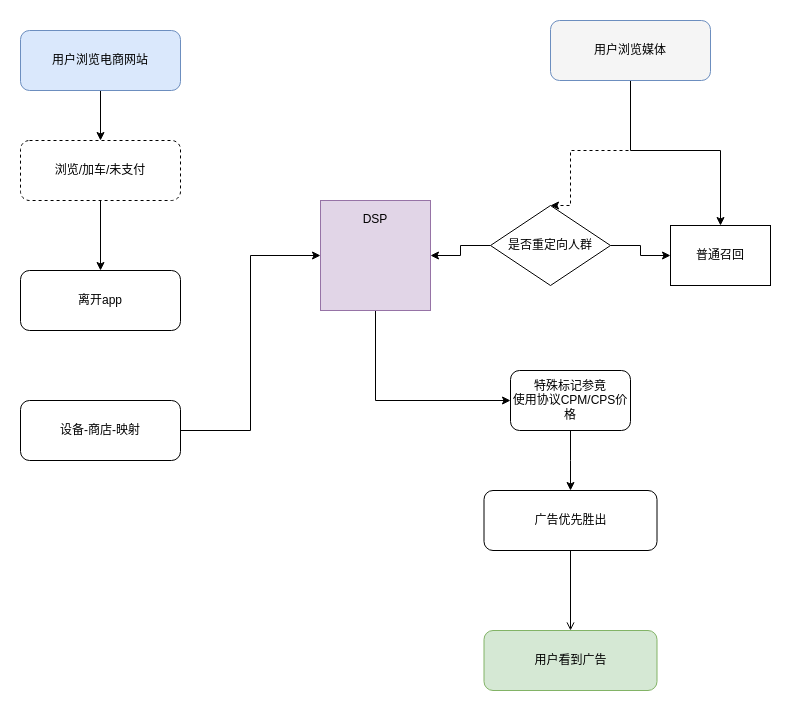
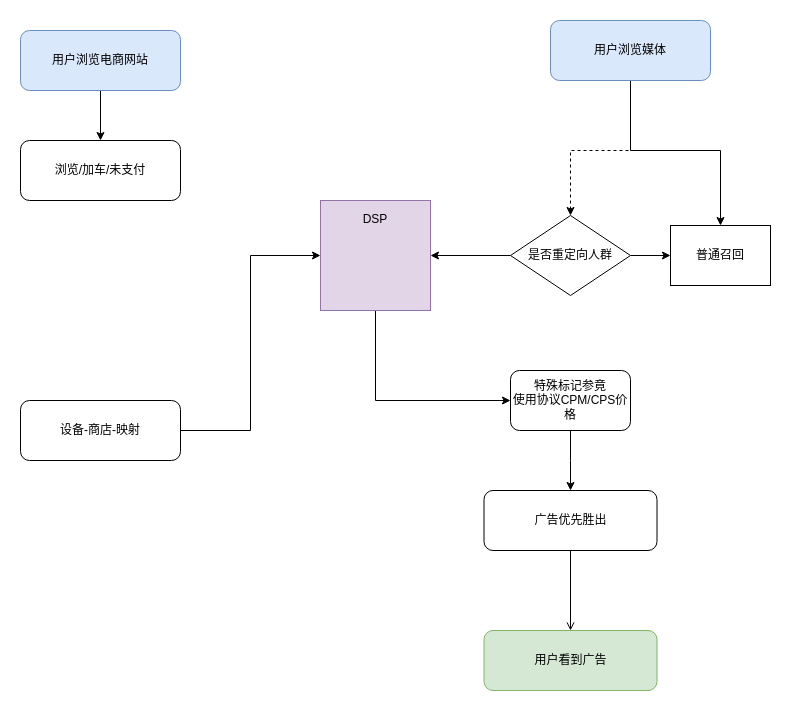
  <mxCell id="0" />
  <mxCell id="1" parent="0" />
- <mxCell id="2" value="" style="edgeStyle=orthogonalEdgeStyle;rounded=0;orthogonalLoop=1;jettySize=auto;html=1;" edge="1" parent="1" source="3" target="4"><mxGeometry relative="1" as="geometry" /></mxCell>
- <mxCell id="3" value="浏览/加车/未支付" style="rounded=1;whiteSpace=wrap;html=1;dashed=1;" vertex="1" parent="1"><mxGeometry x="20" y="140" width="160" height="60" as="geometry" /></mxCell>
- <mxCell id="4" value="离开app" style="rounded=1;whiteSpace=wrap;html=1;" vertex="1" parent="1"><mxGeometry x="20" y="270" width="160" height="60" as="geometry" /></mxCell>
+ <mxCell id="3" value="浏览/加车/未支付" style="rounded=1;whiteSpace=wrap;html=1;" vertex="1" parent="1"><mxGeometry x="20" y="140" width="160" height="60" as="geometry" /></mxCell>
  <mxCell id="5" style="edgeStyle=orthogonalEdgeStyle;rounded=0;orthogonalLoop=1;jettySize=auto;html=1;exitX=1;exitY=0.5;exitDx=0;exitDy=0;entryX=0;entryY=0.5;entryDx=0;entryDy=0;" edge="1" parent="1" source="6" target="11"><mxGeometry relative="1" as="geometry" /></mxCell>
  <mxCell id="6" value="设备-商店-映射" style="rounded=1;whiteSpace=wrap;html=1;" vertex="1" parent="1"><mxGeometry x="20" y="400" width="160" height="60" as="geometry" /></mxCell>
  <mxCell id="7" style="edgeStyle=orthogonalEdgeStyle;rounded=0;orthogonalLoop=1;jettySize=auto;html=1;exitX=0.5;exitY=1;exitDx=0;exitDy=0;" edge="1" parent="1" source="9" target="13"><mxGeometry relative="1" as="geometry"><Array as="points"><mxPoint x="630" y="150" /><mxPoint x="720" y="150" /></Array></mxGeometry></mxCell>
  <mxCell id="8" style="edgeStyle=orthogonalEdgeStyle;rounded=0;orthogonalLoop=1;jettySize=auto;html=1;exitX=0.5;exitY=1;exitDx=0;exitDy=0;entryX=0.5;entryY=0;entryDx=0;entryDy=0;dashed=1;" edge="1" parent="1" source="9" target="16"><mxGeometry relative="1" as="geometry"><Array as="points"><mxPoint x="630" y="150" /><mxPoint x="570" y="150" /></Array></mxGeometry></mxCell>
- <mxCell id="9" value="用户浏览媒体" style="rounded=1;whiteSpace=wrap;html=1;fillColor=#f5f5f5;strokeColor=#6c8ebf;" vertex="1" parent="1"><mxGeometry x="550" y="20" width="160" height="60" as="geometry" /></mxCell>
+ <mxCell id="9" value="用户浏览媒体" style="rounded=1;whiteSpace=wrap;html=1;fillColor=#dae8fc;strokeColor=#6c8ebf;" vertex="1" parent="1"><mxGeometry x="550" y="20" width="160" height="60" as="geometry" /></mxCell>
  <mxCell id="10" style="edgeStyle=orthogonalEdgeStyle;rounded=0;orthogonalLoop=1;jettySize=auto;html=1;exitX=0.5;exitY=1;exitDx=0;exitDy=0;entryX=0;entryY=0.5;entryDx=0;entryDy=0;" edge="1" parent="1" source="11" target="18"><mxGeometry relative="1" as="geometry"><mxPoint x="540" y="420" as="targetPoint" /></mxGeometry></mxCell>
  <mxCell id="11" value="" style="whiteSpace=wrap;html=1;aspect=fixed;fillColor=#e1d5e7;strokeColor=#9673a6;" vertex="1" parent="1"><mxGeometry x="320" y="200" width="110" height="110" as="geometry" /></mxCell>
  <mxCell id="12" value="DSP" style="text;html=1;strokeColor=none;fillColor=none;align=center;verticalAlign=middle;whiteSpace=wrap;rounded=0;" vertex="1" parent="1"><mxGeometry x="345" y="204" width="60" height="30" as="geometry" /></mxCell>
  <mxCell id="13" value="普通召回" style="rounded=0;whiteSpace=wrap;html=1;" vertex="1" parent="1"><mxGeometry x="670" y="225" width="100" height="60" as="geometry" /></mxCell>
  <mxCell id="14" style="edgeStyle=orthogonalEdgeStyle;rounded=0;orthogonalLoop=1;jettySize=auto;html=1;exitX=0;exitY=0.5;exitDx=0;exitDy=0;entryX=1;entryY=0.5;entryDx=0;entryDy=0;" edge="1" parent="1" source="16" target="11"><mxGeometry relative="1" as="geometry" /></mxCell>
  <mxCell id="15" style="edgeStyle=orthogonalEdgeStyle;rounded=0;orthogonalLoop=1;jettySize=auto;html=1;exitX=1;exitY=0.5;exitDx=0;exitDy=0;entryX=0;entryY=0.5;entryDx=0;entryDy=0;" edge="1" parent="1" source="16" target="13"><mxGeometry relative="1" as="geometry" /></mxCell>
- <mxCell id="16" value="是否重定向人群" style="rhombus;whiteSpace=wrap;html=1;" vertex="1" parent="1"><mxGeometry x="490" y="205" width="120" height="80" as="geometry" /></mxCell>
+ <mxCell id="16" value="是否重定向人群" style="rhombus;whiteSpace=wrap;html=1;" vertex="1" parent="1"><mxGeometry x="510" y="215" width="120" height="80" as="geometry" /></mxCell>
  <mxCell id="17" style="edgeStyle=orthogonalEdgeStyle;rounded=0;orthogonalLoop=1;jettySize=auto;html=1;exitX=0.5;exitY=1;exitDx=0;exitDy=0;" edge="1" parent="1" source="18"><mxGeometry relative="1" as="geometry"><mxPoint x="570" y="490" as="targetPoint" /></mxGeometry></mxCell>
  <mxCell id="18" value="特殊标记参竟&lt;br&gt;使用协议CPM/CPS价格" style="rounded=1;whiteSpace=wrap;html=1;" vertex="1" parent="1"><mxGeometry x="510" y="370" width="120" height="60" as="geometry" /></mxCell>
  <mxCell id="19" value="" style="edgeStyle=orthogonalEdgeStyle;rounded=0;orthogonalLoop=1;jettySize=auto;html=1;endArrow=open;" edge="1" parent="1" source="20" target="21"><mxGeometry relative="1" as="geometry" /></mxCell>
  <mxCell id="20" value="广告优先胜出" style="rounded=1;whiteSpace=wrap;html=1;" vertex="1" parent="1"><mxGeometry x="483.5" y="490" width="173" height="60" as="geometry" /></mxCell>
  <mxCell id="21" value="用户看到广告" style="rounded=1;whiteSpace=wrap;html=1;fillColor=#d5e8d4;strokeColor=#82b366;" vertex="1" parent="1"><mxGeometry x="483.5" y="630" width="173" height="60" as="geometry" /></mxCell>
  <mxCell id="22" style="edgeStyle=orthogonalEdgeStyle;rounded=0;orthogonalLoop=1;jettySize=auto;html=1;exitX=0.5;exitY=1;exitDx=0;exitDy=0;entryX=0.5;entryY=0;entryDx=0;entryDy=0;" edge="1" parent="1" source="23" target="3"><mxGeometry relative="1" as="geometry" /></mxCell>
  <mxCell id="23" value="用户浏览电商网站" style="rounded=1;whiteSpace=wrap;html=1;fillColor=#dae8fc;strokeColor=#6c8ebf;" vertex="1" parent="1"><mxGeometry x="20" y="30" width="160" height="60" as="geometry" /></mxCell>
